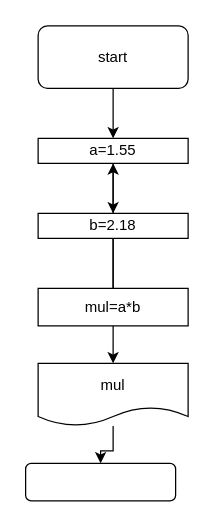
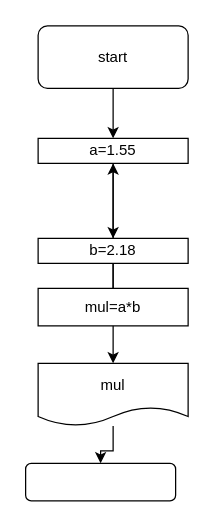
  <mxCell id="0" />
  <mxCell id="1" parent="0" />
  <mxCell id="2" style="edgeStyle=orthogonalEdgeStyle;rounded=0;orthogonalLoop=1;jettySize=auto;html=1;" edge="1" parent="1" source="3" target="5"><mxGeometry relative="1" as="geometry"><mxPoint x="90" y="140" as="targetPoint" /></mxGeometry></mxCell>
  <mxCell id="3" value="start" style="rounded=1;whiteSpace=wrap;html=1;" vertex="1" parent="1"><mxGeometry x="30" y="20" width="120" height="50" as="geometry" /></mxCell>
  <mxCell id="4" style="edgeStyle=orthogonalEdgeStyle;rounded=0;orthogonalLoop=1;jettySize=auto;html=1;" edge="1" parent="1" source="5" target="9"><mxGeometry relative="1" as="geometry"><mxPoint x="90" y="210" as="targetPoint" /></mxGeometry></mxCell>
  <mxCell id="5" value="a=1.55" style="rounded=0;whiteSpace=wrap;html=1;" vertex="1" parent="1"><mxGeometry x="30" y="110" width="120" height="20" as="geometry" /></mxCell>
  <mxCell id="6" value="" style="edgeStyle=orthogonalEdgeStyle;rounded=0;orthogonalLoop=1;jettySize=auto;html=1;" edge="1" parent="1" source="9" target="5"><mxGeometry relative="1" as="geometry" /></mxCell>
  <mxCell id="7" style="edgeStyle=orthogonalEdgeStyle;rounded=0;orthogonalLoop=1;jettySize=auto;html=1;" edge="1" parent="1" source="9"><mxGeometry relative="1" as="geometry"><mxPoint x="90" y="290" as="targetPoint" /></mxGeometry></mxCell>
  <mxCell id="8" style="edgeStyle=orthogonalEdgeStyle;rounded=0;orthogonalLoop=1;jettySize=auto;html=1;entryX=0.5;entryY=0;entryDx=0;entryDy=0;endArrow=none;" edge="1" parent="1" source="9" target="10"><mxGeometry relative="1" as="geometry" /></mxCell>
- <mxCell id="9" value="b=2.18" style="rounded=0;whiteSpace=wrap;html=1;" vertex="1" parent="1"><mxGeometry x="30" y="170" width="120" height="20" as="geometry" /></mxCell>
+ <mxCell id="9" value="b=2.18" style="rounded=0;whiteSpace=wrap;html=1;" vertex="1" parent="1"><mxGeometry x="30" y="190" width="120" height="20" as="geometry" /></mxCell>
  <mxCell id="10" value="mul=a*b" style="rounded=0;whiteSpace=wrap;html=1;" vertex="1" parent="1"><mxGeometry x="30" y="230" width="120" height="30" as="geometry" /></mxCell>
  <mxCell id="11" style="edgeStyle=orthogonalEdgeStyle;rounded=0;orthogonalLoop=1;jettySize=auto;html=1;" edge="1" parent="1" source="12" target="13"><mxGeometry relative="1" as="geometry"><mxPoint x="80" y="390" as="targetPoint" /></mxGeometry></mxCell>
  <mxCell id="12" value="mul" style="shape=document;whiteSpace=wrap;html=1;boundedLbl=1;" vertex="1" parent="1"><mxGeometry x="30" y="290" width="120" height="50" as="geometry" /></mxCell>
  <mxCell id="13" value="" style="rounded=1;whiteSpace=wrap;html=1;" vertex="1" parent="1"><mxGeometry x="20" y="370" width="120" height="30" as="geometry" /></mxCell>
